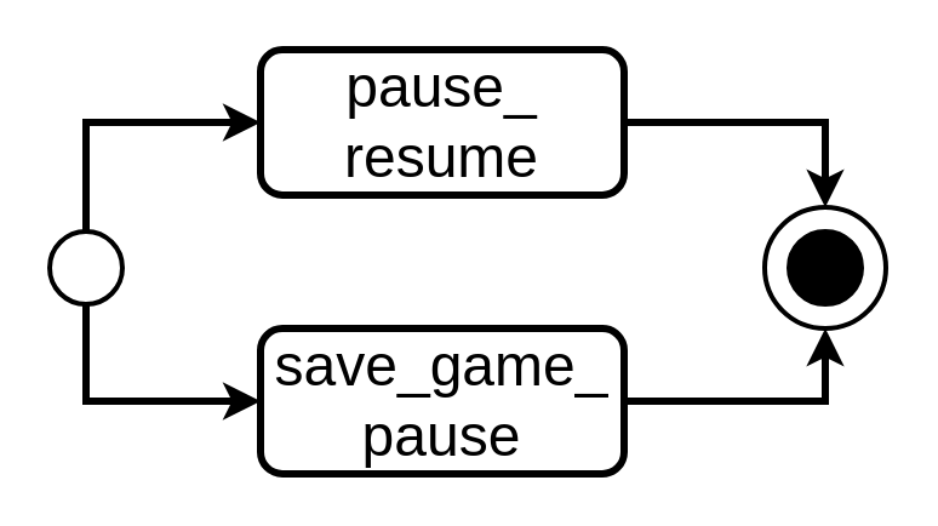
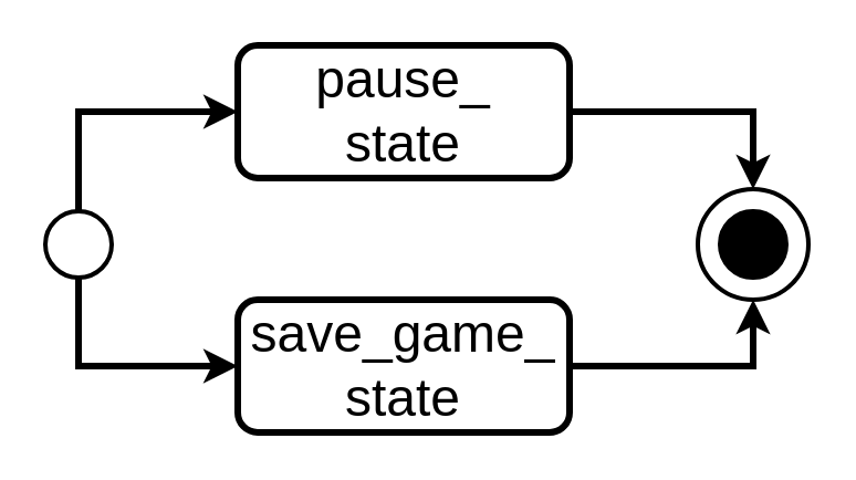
  <mxCell id="0" />
  <mxCell id="1" parent="0" />
  <mxCell id="2" style="edgeStyle=orthogonalEdgeStyle;rounded=0;orthogonalLoop=1;jettySize=auto;html=1;exitX=0.5;exitY=0;exitDx=0;exitDy=0;exitPerimeter=0;entryX=0;entryY=0.5;entryDx=0;entryDy=0;strokeWidth=3;" edge="1" parent="1" source="4" target="8"><mxGeometry relative="1" as="geometry" /></mxCell>
  <mxCell id="3" style="edgeStyle=orthogonalEdgeStyle;rounded=0;orthogonalLoop=1;jettySize=auto;html=1;exitX=0.5;exitY=1;exitDx=0;exitDy=0;exitPerimeter=0;entryX=0;entryY=0.5;entryDx=0;entryDy=0;strokeWidth=3;" edge="1" parent="1" source="4" target="10"><mxGeometry relative="1" as="geometry" /></mxCell>
  <mxCell id="4" value="" style="strokeWidth=2;html=1;shape=mxgraph.flowchart.start_2;whiteSpace=wrap;" vertex="1" parent="1"><mxGeometry x="20" y="95" width="30" height="30" as="geometry" /></mxCell>
  <mxCell id="5" value="" style="strokeWidth=2;html=1;shape=mxgraph.flowchart.start_2;whiteSpace=wrap;" vertex="1" parent="1"><mxGeometry x="315" y="85" width="50" height="50" as="geometry" /></mxCell>
  <mxCell id="6" value="" style="strokeWidth=2;html=1;shape=mxgraph.flowchart.start_2;whiteSpace=wrap;fillColor=#000000;" vertex="1" parent="1"><mxGeometry x="325" y="95" width="30" height="30" as="geometry" /></mxCell>
  <mxCell id="7" style="edgeStyle=orthogonalEdgeStyle;rounded=0;orthogonalLoop=1;jettySize=auto;html=1;exitX=1;exitY=0.5;exitDx=0;exitDy=0;entryX=0.5;entryY=0;entryDx=0;entryDy=0;entryPerimeter=0;strokeWidth=3;" edge="1" parent="1" source="8" target="5"><mxGeometry relative="1" as="geometry" /></mxCell>
- <mxCell id="8" value="&lt;div&gt;&lt;font size=&quot;3&quot;&gt;&lt;font style=&quot;font-size: 24px&quot;&gt;pause_&lt;/font&gt;&lt;/font&gt;&lt;/div&gt;&lt;div&gt;&lt;font size=&quot;3&quot;&gt;&lt;font style=&quot;font-size: 24px&quot;&gt;resume&lt;/font&gt;&lt;/font&gt;&lt;/div&gt;" style="rounded=1;whiteSpace=wrap;html=1;fillColor=#FFFFFF;strokeWidth=3;" vertex="1" parent="1"><mxGeometry x="107" y="20" width="150" height="60" as="geometry" /></mxCell>
+ <mxCell id="8" value="&lt;div&gt;&lt;font size=&quot;3&quot;&gt;&lt;font style=&quot;font-size: 24px&quot;&gt;pause_&lt;/font&gt;&lt;/font&gt;&lt;/div&gt;&lt;div&gt;&lt;font size=&quot;3&quot;&gt;&lt;font style=&quot;font-size: 24px&quot;&gt;state&lt;/font&gt;&lt;/font&gt;&lt;/div&gt;" style="rounded=1;whiteSpace=wrap;html=1;fillColor=#FFFFFF;strokeWidth=3;" vertex="1" parent="1"><mxGeometry x="107" y="20" width="150" height="60" as="geometry" /></mxCell>
  <mxCell id="9" style="edgeStyle=orthogonalEdgeStyle;rounded=0;orthogonalLoop=1;jettySize=auto;html=1;exitX=1;exitY=0.5;exitDx=0;exitDy=0;entryX=0.5;entryY=1;entryDx=0;entryDy=0;entryPerimeter=0;strokeWidth=3;" edge="1" parent="1" source="10" target="5"><mxGeometry relative="1" as="geometry" /></mxCell>
- <mxCell id="10" value="&lt;div&gt;&lt;font size=&quot;3&quot;&gt;&lt;font style=&quot;font-size: 24px&quot;&gt;save_game_&lt;/font&gt;&lt;/font&gt;&lt;/div&gt;&lt;div&gt;&lt;font size=&quot;3&quot;&gt;&lt;font style=&quot;font-size: 24px&quot;&gt;pause&lt;br&gt;&lt;/font&gt;&lt;/font&gt;&lt;/div&gt;" style="rounded=1;whiteSpace=wrap;html=1;fillColor=#FFFFFF;strokeWidth=3;" vertex="1" parent="1"><mxGeometry x="107" y="135" width="150" height="60" as="geometry" /></mxCell>
+ <mxCell id="10" value="&lt;div&gt;&lt;font size=&quot;3&quot;&gt;&lt;font style=&quot;font-size: 24px&quot;&gt;save_game_&lt;/font&gt;&lt;/font&gt;&lt;/div&gt;&lt;div&gt;&lt;font size=&quot;3&quot;&gt;&lt;font style=&quot;font-size: 24px&quot;&gt;state&lt;br&gt;&lt;/font&gt;&lt;/font&gt;&lt;/div&gt;" style="rounded=1;whiteSpace=wrap;html=1;fillColor=#FFFFFF;strokeWidth=3;" vertex="1" parent="1"><mxGeometry x="107" y="135" width="150" height="60" as="geometry" /></mxCell>
